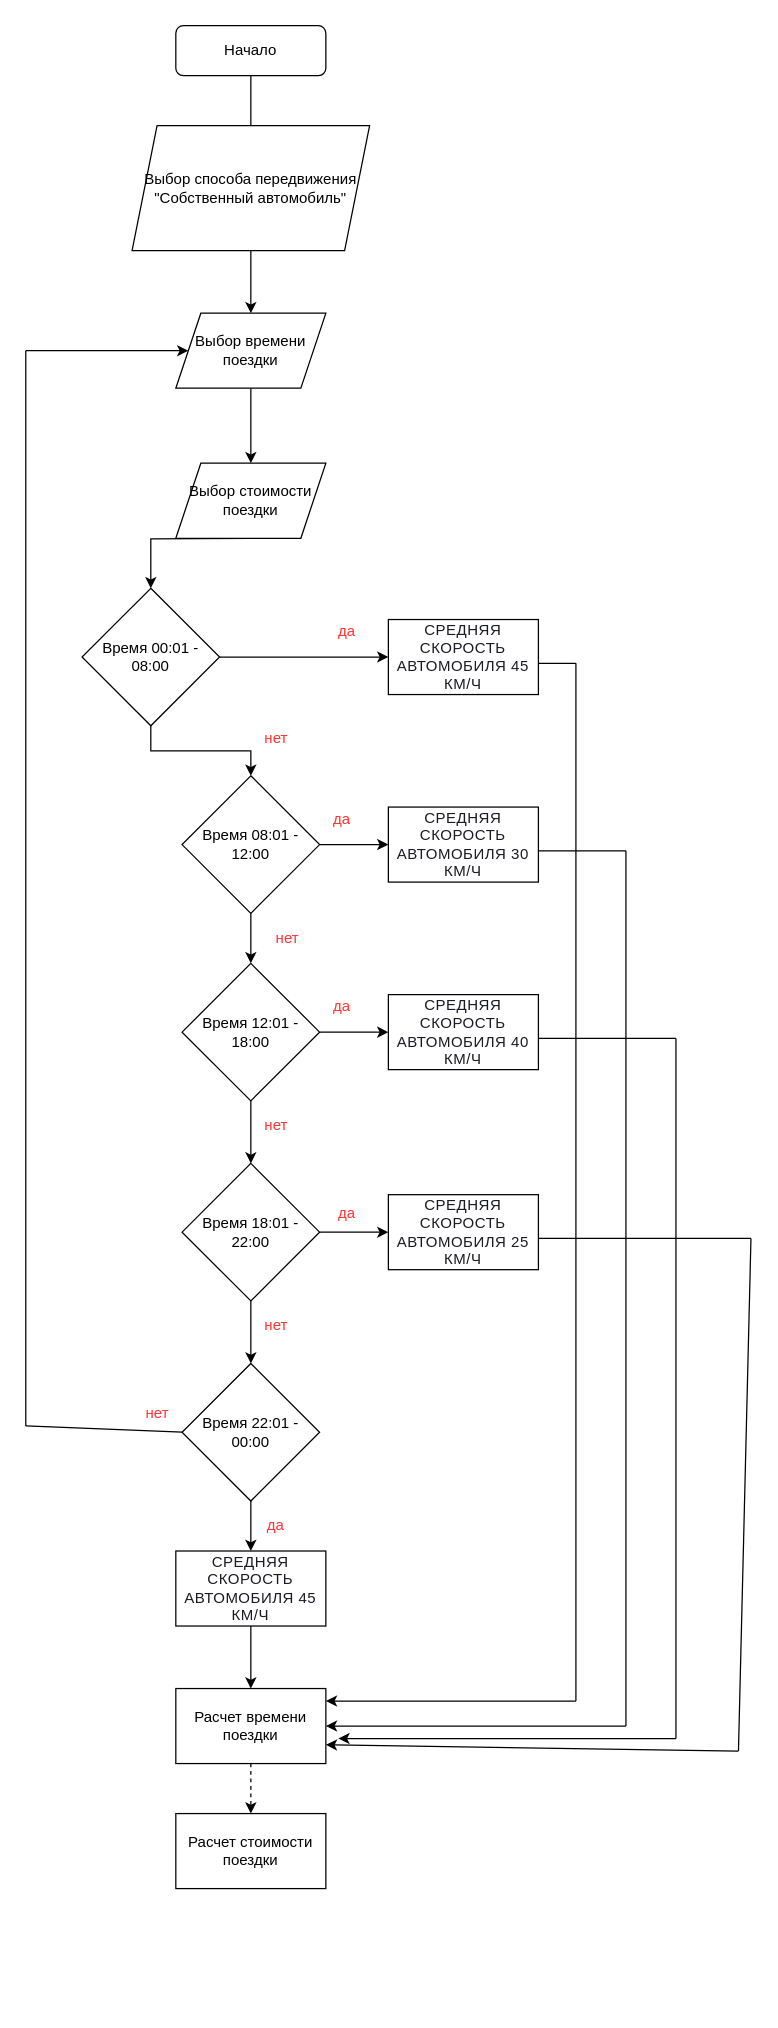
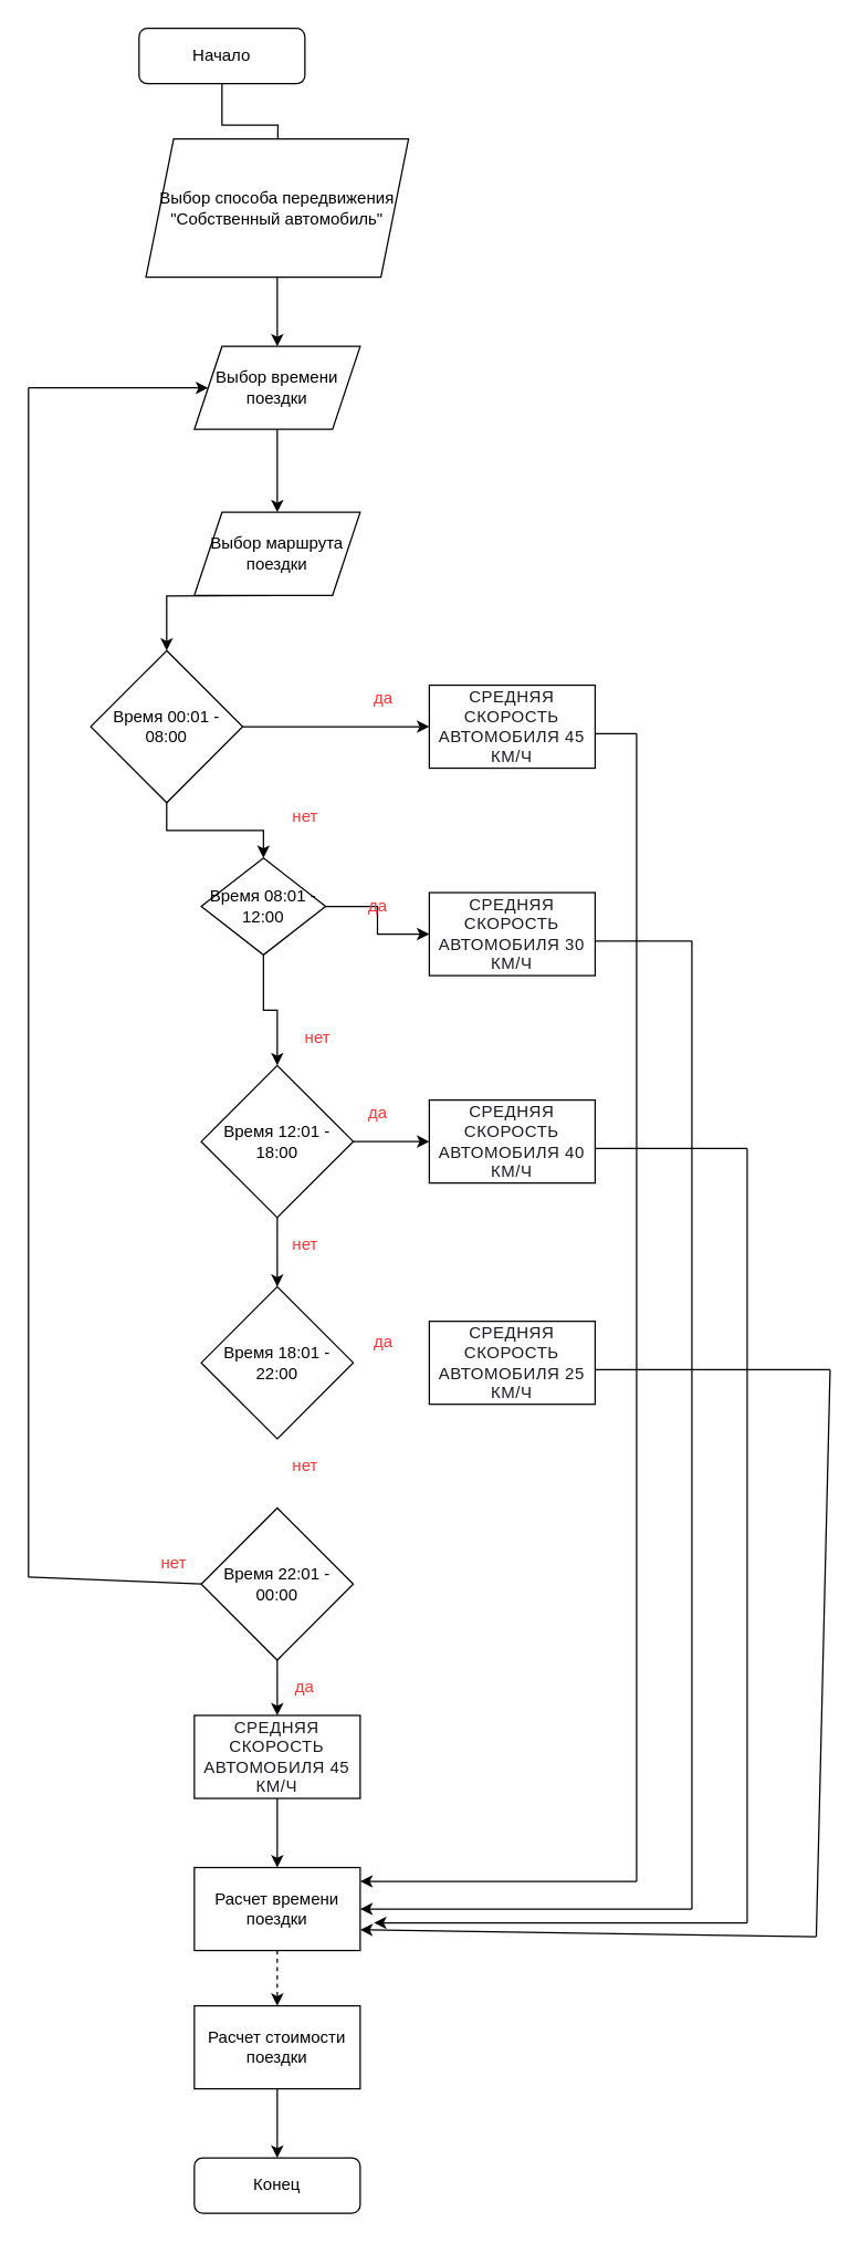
  <mxCell id="0" />
  <mxCell id="1" parent="0" />
  <mxCell id="2" value="" style="edgeStyle=orthogonalEdgeStyle;rounded=0;orthogonalLoop=1;jettySize=auto;html=1;" edge="1" parent="1" source="3"><mxGeometry relative="1" as="geometry"><mxPoint x="200" y="120" as="targetPoint" /></mxGeometry></mxCell>
- <mxCell id="3" value="Начало" style="rounded=1;whiteSpace=wrap;html=1;" parent="1" vertex="1"><mxGeometry x="140" y="20" width="120" height="40" as="geometry" /></mxCell>
+ <mxCell id="3" value="Начало" style="rounded=1;whiteSpace=wrap;html=1;" parent="1" vertex="1"><mxGeometry x="100" y="20" width="120" height="40" as="geometry" /></mxCell>
+ <mxCell id="4" value="Конец" style="rounded=1;whiteSpace=wrap;html=1;" parent="1" vertex="1"><mxGeometry x="140" y="1560" width="120" height="40" as="geometry" /></mxCell>
  <mxCell id="5" value="" style="edgeStyle=orthogonalEdgeStyle;rounded=0;orthogonalLoop=1;jettySize=auto;html=1;" edge="1" parent="1"><mxGeometry relative="1" as="geometry"><mxPoint x="200" y="200" as="sourcePoint" /><mxPoint x="200" y="250" as="targetPoint" /></mxGeometry></mxCell>
  <mxCell id="6" value="" style="edgeStyle=orthogonalEdgeStyle;rounded=0;orthogonalLoop=1;jettySize=auto;html=1;" edge="1" parent="1"><mxGeometry relative="1" as="geometry"><mxPoint x="200" y="310" as="sourcePoint" /><mxPoint x="200" y="370" as="targetPoint" /></mxGeometry></mxCell>
  <mxCell id="7" value="" style="edgeStyle=orthogonalEdgeStyle;rounded=0;orthogonalLoop=1;jettySize=auto;html=1;" edge="1" parent="1" target="10"><mxGeometry relative="1" as="geometry"><mxPoint x="200" y="430" as="sourcePoint" /></mxGeometry></mxCell>
  <mxCell id="8" value="" style="edgeStyle=orthogonalEdgeStyle;rounded=0;orthogonalLoop=1;jettySize=auto;html=1;" edge="1" parent="1" source="10" target="13"><mxGeometry relative="1" as="geometry" /></mxCell>
  <mxCell id="9" value="" style="edgeStyle=orthogonalEdgeStyle;rounded=0;orthogonalLoop=1;jettySize=auto;html=1;fontFamily=Helvetica;" edge="1" parent="1" source="10" target="35"><mxGeometry relative="1" as="geometry" /></mxCell>
  <mxCell id="10" value="Время 00:01 - 08:00" style="rhombus;whiteSpace=wrap;html=1;rounded=0;" vertex="1" parent="1"><mxGeometry x="65" y="470" width="110" height="110" as="geometry" /></mxCell>
  <mxCell id="11" value="" style="edgeStyle=orthogonalEdgeStyle;rounded=0;orthogonalLoop=1;jettySize=auto;html=1;" edge="1" parent="1" source="13" target="16"><mxGeometry relative="1" as="geometry" /></mxCell>
  <mxCell id="12" value="" style="edgeStyle=orthogonalEdgeStyle;rounded=0;orthogonalLoop=1;jettySize=auto;html=1;fontFamily=Helvetica;" edge="1" parent="1" source="13" target="36"><mxGeometry relative="1" as="geometry" /></mxCell>
- <mxCell id="13" value="Время 08:01 - 12:00" style="rhombus;whiteSpace=wrap;html=1;rounded=0;" vertex="1" parent="1"><mxGeometry x="145" y="620" width="110" height="110" as="geometry" /></mxCell>
+ <mxCell id="13" value="Время 08:01 - 12:00" style="rhombus;whiteSpace=wrap;html=1;rounded=0;" vertex="1" parent="1"><mxGeometry x="145" y="620" width="90" height="70" as="geometry" /></mxCell>
  <mxCell id="14" value="" style="edgeStyle=orthogonalEdgeStyle;rounded=0;orthogonalLoop=1;jettySize=auto;html=1;" edge="1" parent="1" source="16" target="19"><mxGeometry relative="1" as="geometry" /></mxCell>
  <mxCell id="15" value="" style="edgeStyle=orthogonalEdgeStyle;rounded=0;orthogonalLoop=1;jettySize=auto;html=1;fontFamily=Helvetica;" edge="1" parent="1" source="16" target="37"><mxGeometry relative="1" as="geometry" /></mxCell>
  <mxCell id="16" value="Время 12:01 - 18:00" style="rhombus;whiteSpace=wrap;html=1;rounded=0;" vertex="1" parent="1"><mxGeometry x="145" y="770" width="110" height="110" as="geometry" /></mxCell>
- <mxCell id="17" value="" style="edgeStyle=orthogonalEdgeStyle;rounded=0;orthogonalLoop=1;jettySize=auto;html=1;" edge="1" parent="1" source="19" target="21"><mxGeometry relative="1" as="geometry" /></mxCell>
- <mxCell id="18" value="" style="edgeStyle=orthogonalEdgeStyle;rounded=0;orthogonalLoop=1;jettySize=auto;html=1;fontFamily=Helvetica;" edge="1" parent="1" source="19" target="38"><mxGeometry relative="1" as="geometry" /></mxCell>
  <mxCell id="19" value="Время 18:01 - 22:00" style="rhombus;whiteSpace=wrap;html=1;rounded=0;" vertex="1" parent="1"><mxGeometry x="145" y="930" width="110" height="110" as="geometry" /></mxCell>
  <mxCell id="20" value="" style="edgeStyle=orthogonalEdgeStyle;rounded=0;orthogonalLoop=1;jettySize=auto;html=1;" edge="1" parent="1" source="21" target="27"><mxGeometry relative="1" as="geometry" /></mxCell>
  <mxCell id="21" value="Время 22:01 - 00:00" style="rhombus;whiteSpace=wrap;html=1;rounded=0;" vertex="1" parent="1"><mxGeometry x="145" y="1090" width="110" height="110" as="geometry" /></mxCell>
  <mxCell id="22" value="&lt;font color=&quot;#ff3333&quot;&gt;нет&lt;/font&gt;" style="text;html=1;align=center;verticalAlign=middle;resizable=0;points=[];autosize=1;strokeColor=none;fillColor=none;" vertex="1" parent="1"><mxGeometry x="205" y="580" width="30" height="20" as="geometry" /></mxCell>
  <mxCell id="23" value="&lt;font color=&quot;#ff3333&quot;&gt;нет&lt;/font&gt;" style="text;html=1;align=center;verticalAlign=middle;resizable=0;points=[];autosize=1;strokeColor=none;fillColor=none;" vertex="1" parent="1"><mxGeometry x="214" y="740" width="30" height="20" as="geometry" /></mxCell>
  <mxCell id="24" value="&lt;font color=&quot;#ff3333&quot;&gt;нет&lt;/font&gt;" style="text;html=1;align=center;verticalAlign=middle;resizable=0;points=[];autosize=1;strokeColor=none;fillColor=none;" vertex="1" parent="1"><mxGeometry x="205" y="890" width="30" height="20" as="geometry" /></mxCell>
  <mxCell id="25" value="&lt;font color=&quot;#ff3333&quot;&gt;нет&lt;/font&gt;" style="text;html=1;align=center;verticalAlign=middle;resizable=0;points=[];autosize=1;strokeColor=none;fillColor=none;" vertex="1" parent="1"><mxGeometry x="205" y="1050" width="30" height="20" as="geometry" /></mxCell>
  <mxCell id="26" value="" style="edgeStyle=orthogonalEdgeStyle;rounded=0;orthogonalLoop=1;jettySize=auto;html=1;fontFamily=Helvetica;" edge="1" parent="1" source="27" target="32"><mxGeometry relative="1" as="geometry" /></mxCell>
  <mxCell id="27" value="&lt;span style=&quot;color: rgb(26 , 27 , 34) ; letter-spacing: 0.4px ; text-transform: uppercase ; background-color: rgb(255 , 255 , 255)&quot;&gt;СРЕДНЯЯ СКОРОСТЬ АВТОМОБИЛЯ 45 км/ч&lt;/span&gt;" style="whiteSpace=wrap;html=1;rounded=0;" vertex="1" parent="1"><mxGeometry x="140" y="1240" width="120" height="60" as="geometry" /></mxCell>
  <mxCell id="28" value="Выбор времени поездки" style="shape=parallelogram;perimeter=parallelogramPerimeter;whiteSpace=wrap;html=1;fixedSize=1;fontFamily=Helvetica;fillColor=default;" vertex="1" parent="1"><mxGeometry x="140" y="250" width="120" height="60" as="geometry" /></mxCell>
- <mxCell id="29" value="Выбор стоимости поездки" style="shape=parallelogram;perimeter=parallelogramPerimeter;whiteSpace=wrap;html=1;fixedSize=1;fontFamily=Helvetica;fillColor=default;" vertex="1" parent="1"><mxGeometry x="140" y="370" width="120" height="60" as="geometry" /></mxCell>
+ <mxCell id="29" value="Выбор маршрута поездки" style="shape=parallelogram;perimeter=parallelogramPerimeter;whiteSpace=wrap;html=1;fixedSize=1;fontFamily=Helvetica;fillColor=default;" vertex="1" parent="1"><mxGeometry x="140" y="370" width="120" height="60" as="geometry" /></mxCell>
  <mxCell id="30" value="&lt;span&gt;Выбор способа передвижения &quot;Собственный автомобиль&quot;&lt;/span&gt;" style="shape=parallelogram;perimeter=parallelogramPerimeter;whiteSpace=wrap;html=1;fixedSize=1;fontFamily=Helvetica;fillColor=default;" vertex="1" parent="1"><mxGeometry x="105" y="100" width="190" height="100" as="geometry" /></mxCell>
  <mxCell id="31" value="" style="edgeStyle=orthogonalEdgeStyle;rounded=0;orthogonalLoop=1;jettySize=auto;html=1;fontFamily=Helvetica;dashed=1;" edge="1" parent="1" source="32" target="34"><mxGeometry relative="1" as="geometry" /></mxCell>
  <mxCell id="32" value="Расчет времени поездки" style="whiteSpace=wrap;html=1;rounded=0;" vertex="1" parent="1"><mxGeometry x="140" y="1350" width="120" height="60" as="geometry" /></mxCell>
+ <mxCell id="33" value="" style="edgeStyle=orthogonalEdgeStyle;rounded=0;orthogonalLoop=1;jettySize=auto;html=1;fontFamily=Helvetica;" edge="1" parent="1" source="34" target="4"><mxGeometry relative="1" as="geometry" /></mxCell>
  <mxCell id="34" value="Расчет стоимости поездки" style="whiteSpace=wrap;html=1;rounded=0;" vertex="1" parent="1"><mxGeometry x="140" y="1450" width="120" height="60" as="geometry" /></mxCell>
  <mxCell id="35" value="&lt;span style=&quot;color: rgb(26 , 27 , 34) ; letter-spacing: 0.4px ; text-transform: uppercase ; background-color: rgb(255 , 255 , 255)&quot;&gt;СРЕДНЯЯ СКОРОСТЬ АВТОМОБИЛЯ 45 КМ/Ч&lt;/span&gt;" style="whiteSpace=wrap;html=1;rounded=0;" vertex="1" parent="1"><mxGeometry x="310" y="495" width="120" height="60" as="geometry" /></mxCell>
  <mxCell id="36" value="&lt;span style=&quot;color: rgb(26 , 27 , 34) ; letter-spacing: 0.4px ; text-transform: uppercase ; background-color: rgb(255 , 255 , 255)&quot;&gt;СРЕДНЯЯ СКОРОСТЬ АВТОМОБИЛЯ 30 КМ/Ч&lt;/span&gt;" style="whiteSpace=wrap;html=1;rounded=0;" vertex="1" parent="1"><mxGeometry x="310" y="645" width="120" height="60" as="geometry" /></mxCell>
  <mxCell id="37" value="&lt;span style=&quot;color: rgb(26 , 27 , 34) ; letter-spacing: 0.4px ; text-transform: uppercase ; background-color: rgb(255 , 255 , 255)&quot;&gt;СРЕДНЯЯ СКОРОСТЬ АВТОМОБИЛЯ 40 КМ/Ч&lt;/span&gt;" style="whiteSpace=wrap;html=1;rounded=0;" vertex="1" parent="1"><mxGeometry x="310" y="795" width="120" height="60" as="geometry" /></mxCell>
  <mxCell id="38" value="&lt;span style=&quot;color: rgb(26 , 27 , 34) ; letter-spacing: 0.4px ; text-transform: uppercase ; background-color: rgb(255 , 255 , 255)&quot;&gt;СРЕДНЯЯ СКОРОСТЬ АВТОМОБИЛЯ 25 КМ/Ч&lt;/span&gt;" style="whiteSpace=wrap;html=1;rounded=0;" vertex="1" parent="1"><mxGeometry x="310" y="955" width="120" height="60" as="geometry" /></mxCell>
  <mxCell id="39" value="" style="endArrow=none;html=1;rounded=0;fontFamily=Helvetica;entryX=0;entryY=0.5;entryDx=0;entryDy=0;" edge="1" parent="1" target="21"><mxGeometry width="50" height="50" relative="1" as="geometry"><mxPoint x="20" y="1140" as="sourcePoint" /><mxPoint x="70" y="1090" as="targetPoint" /></mxGeometry></mxCell>
  <mxCell id="40" value="" style="endArrow=none;html=1;rounded=0;fontFamily=Helvetica;" edge="1" parent="1"><mxGeometry width="50" height="50" relative="1" as="geometry"><mxPoint x="20" y="1140" as="sourcePoint" /><mxPoint x="20" y="280" as="targetPoint" /></mxGeometry></mxCell>
  <mxCell id="41" value="" style="endArrow=classic;html=1;rounded=0;fontFamily=Helvetica;entryX=0;entryY=0.5;entryDx=0;entryDy=0;" edge="1" parent="1" target="28"><mxGeometry width="50" height="50" relative="1" as="geometry"><mxPoint x="20" y="280" as="sourcePoint" /><mxPoint x="60" y="200" as="targetPoint" /></mxGeometry></mxCell>
  <mxCell id="42" value="&lt;font color=&quot;#ff3333&quot;&gt;нет&lt;/font&gt;" style="text;html=1;align=center;verticalAlign=middle;resizable=0;points=[];autosize=1;strokeColor=none;fillColor=none;" vertex="1" parent="1"><mxGeometry x="110" y="1120" width="30" height="20" as="geometry" /></mxCell>
  <mxCell id="43" value="&lt;font color=&quot;#ff3333&quot;&gt;да&lt;/font&gt;" style="text;html=1;strokeColor=none;fillColor=none;align=center;verticalAlign=middle;whiteSpace=wrap;rounded=0;fontFamily=Helvetica;" vertex="1" parent="1"><mxGeometry x="202" y="1210" width="36" height="20" as="geometry" /></mxCell>
  <mxCell id="44" value="&lt;font color=&quot;#ff3333&quot;&gt;да&lt;/font&gt;" style="text;html=1;strokeColor=none;fillColor=none;align=center;verticalAlign=middle;whiteSpace=wrap;rounded=0;fontFamily=Helvetica;" vertex="1" parent="1"><mxGeometry x="259" y="960" width="36" height="20" as="geometry" /></mxCell>
  <mxCell id="45" value="&lt;font color=&quot;#ff3333&quot;&gt;да&lt;/font&gt;" style="text;html=1;strokeColor=none;fillColor=none;align=center;verticalAlign=middle;whiteSpace=wrap;rounded=0;fontFamily=Helvetica;" vertex="1" parent="1"><mxGeometry x="255" y="795" width="36" height="20" as="geometry" /></mxCell>
  <mxCell id="46" value="&lt;font color=&quot;#ff3333&quot;&gt;да&lt;/font&gt;" style="text;html=1;strokeColor=none;fillColor=none;align=center;verticalAlign=middle;whiteSpace=wrap;rounded=0;fontFamily=Helvetica;" vertex="1" parent="1"><mxGeometry x="255" y="645" width="36" height="20" as="geometry" /></mxCell>
  <mxCell id="47" value="&lt;font color=&quot;#ff3333&quot;&gt;да&lt;/font&gt;" style="text;html=1;strokeColor=none;fillColor=none;align=center;verticalAlign=middle;whiteSpace=wrap;rounded=0;fontFamily=Helvetica;" vertex="1" parent="1"><mxGeometry x="259" y="495" width="36" height="20" as="geometry" /></mxCell>
  <mxCell id="48" value="" style="endArrow=none;html=1;rounded=0;fontFamily=Helvetica;" edge="1" parent="1"><mxGeometry width="50" height="50" relative="1" as="geometry"><mxPoint x="430" y="530" as="sourcePoint" /><mxPoint x="460" y="530" as="targetPoint" /></mxGeometry></mxCell>
  <mxCell id="49" value="" style="endArrow=none;html=1;rounded=0;fontFamily=Helvetica;" edge="1" parent="1"><mxGeometry width="50" height="50" relative="1" as="geometry"><mxPoint x="430" y="680" as="sourcePoint" /><mxPoint x="500" y="680" as="targetPoint" /></mxGeometry></mxCell>
  <mxCell id="50" value="" style="endArrow=none;html=1;rounded=0;fontFamily=Helvetica;" edge="1" parent="1"><mxGeometry width="50" height="50" relative="1" as="geometry"><mxPoint x="430" y="830" as="sourcePoint" /><mxPoint x="540" y="830" as="targetPoint" /></mxGeometry></mxCell>
  <mxCell id="51" value="" style="endArrow=none;html=1;rounded=0;fontFamily=Helvetica;" edge="1" parent="1"><mxGeometry width="50" height="50" relative="1" as="geometry"><mxPoint x="430" y="990" as="sourcePoint" /><mxPoint x="600" y="990" as="targetPoint" /></mxGeometry></mxCell>
  <mxCell id="52" value="" style="endArrow=none;html=1;rounded=0;fontFamily=Helvetica;" edge="1" parent="1"><mxGeometry width="50" height="50" relative="1" as="geometry"><mxPoint x="500" y="680" as="sourcePoint" /><mxPoint x="500" y="1380" as="targetPoint" /></mxGeometry></mxCell>
  <mxCell id="53" value="" style="endArrow=none;html=1;rounded=0;fontFamily=Helvetica;" edge="1" parent="1"><mxGeometry width="50" height="50" relative="1" as="geometry"><mxPoint x="460" y="530" as="sourcePoint" /><mxPoint x="460" y="1360" as="targetPoint" /></mxGeometry></mxCell>
  <mxCell id="54" value="" style="endArrow=none;html=1;rounded=0;fontFamily=Helvetica;" edge="1" parent="1"><mxGeometry width="50" height="50" relative="1" as="geometry"><mxPoint x="540" y="830" as="sourcePoint" /><mxPoint x="540" y="1390" as="targetPoint" /></mxGeometry></mxCell>
  <mxCell id="55" value="" style="endArrow=none;html=1;rounded=0;fontFamily=Helvetica;" edge="1" parent="1"><mxGeometry width="50" height="50" relative="1" as="geometry"><mxPoint x="600" y="990" as="sourcePoint" /><mxPoint x="590" y="1400" as="targetPoint" /></mxGeometry></mxCell>
  <mxCell id="56" value="" style="endArrow=classic;html=1;rounded=0;fontFamily=Helvetica;" edge="1" parent="1"><mxGeometry width="50" height="50" relative="1" as="geometry"><mxPoint x="460" y="1360" as="sourcePoint" /><mxPoint x="260" y="1360" as="targetPoint" /></mxGeometry></mxCell>
  <mxCell id="57" value="" style="endArrow=classic;html=1;rounded=0;fontFamily=Helvetica;entryX=1;entryY=0.5;entryDx=0;entryDy=0;" edge="1" parent="1" target="32"><mxGeometry width="50" height="50" relative="1" as="geometry"><mxPoint x="500" y="1380" as="sourcePoint" /><mxPoint x="550" y="1330" as="targetPoint" /></mxGeometry></mxCell>
  <mxCell id="58" value="" style="endArrow=classic;html=1;rounded=0;fontFamily=Helvetica;" edge="1" parent="1"><mxGeometry width="50" height="50" relative="1" as="geometry"><mxPoint x="540" y="1390" as="sourcePoint" /><mxPoint x="270" y="1390" as="targetPoint" /></mxGeometry></mxCell>
  <mxCell id="59" value="" style="endArrow=classic;html=1;rounded=0;fontFamily=Helvetica;entryX=1;entryY=0.75;entryDx=0;entryDy=0;" edge="1" parent="1" target="32"><mxGeometry width="50" height="50" relative="1" as="geometry"><mxPoint x="590" y="1400" as="sourcePoint" /><mxPoint x="640" y="1350" as="targetPoint" /></mxGeometry></mxCell>
